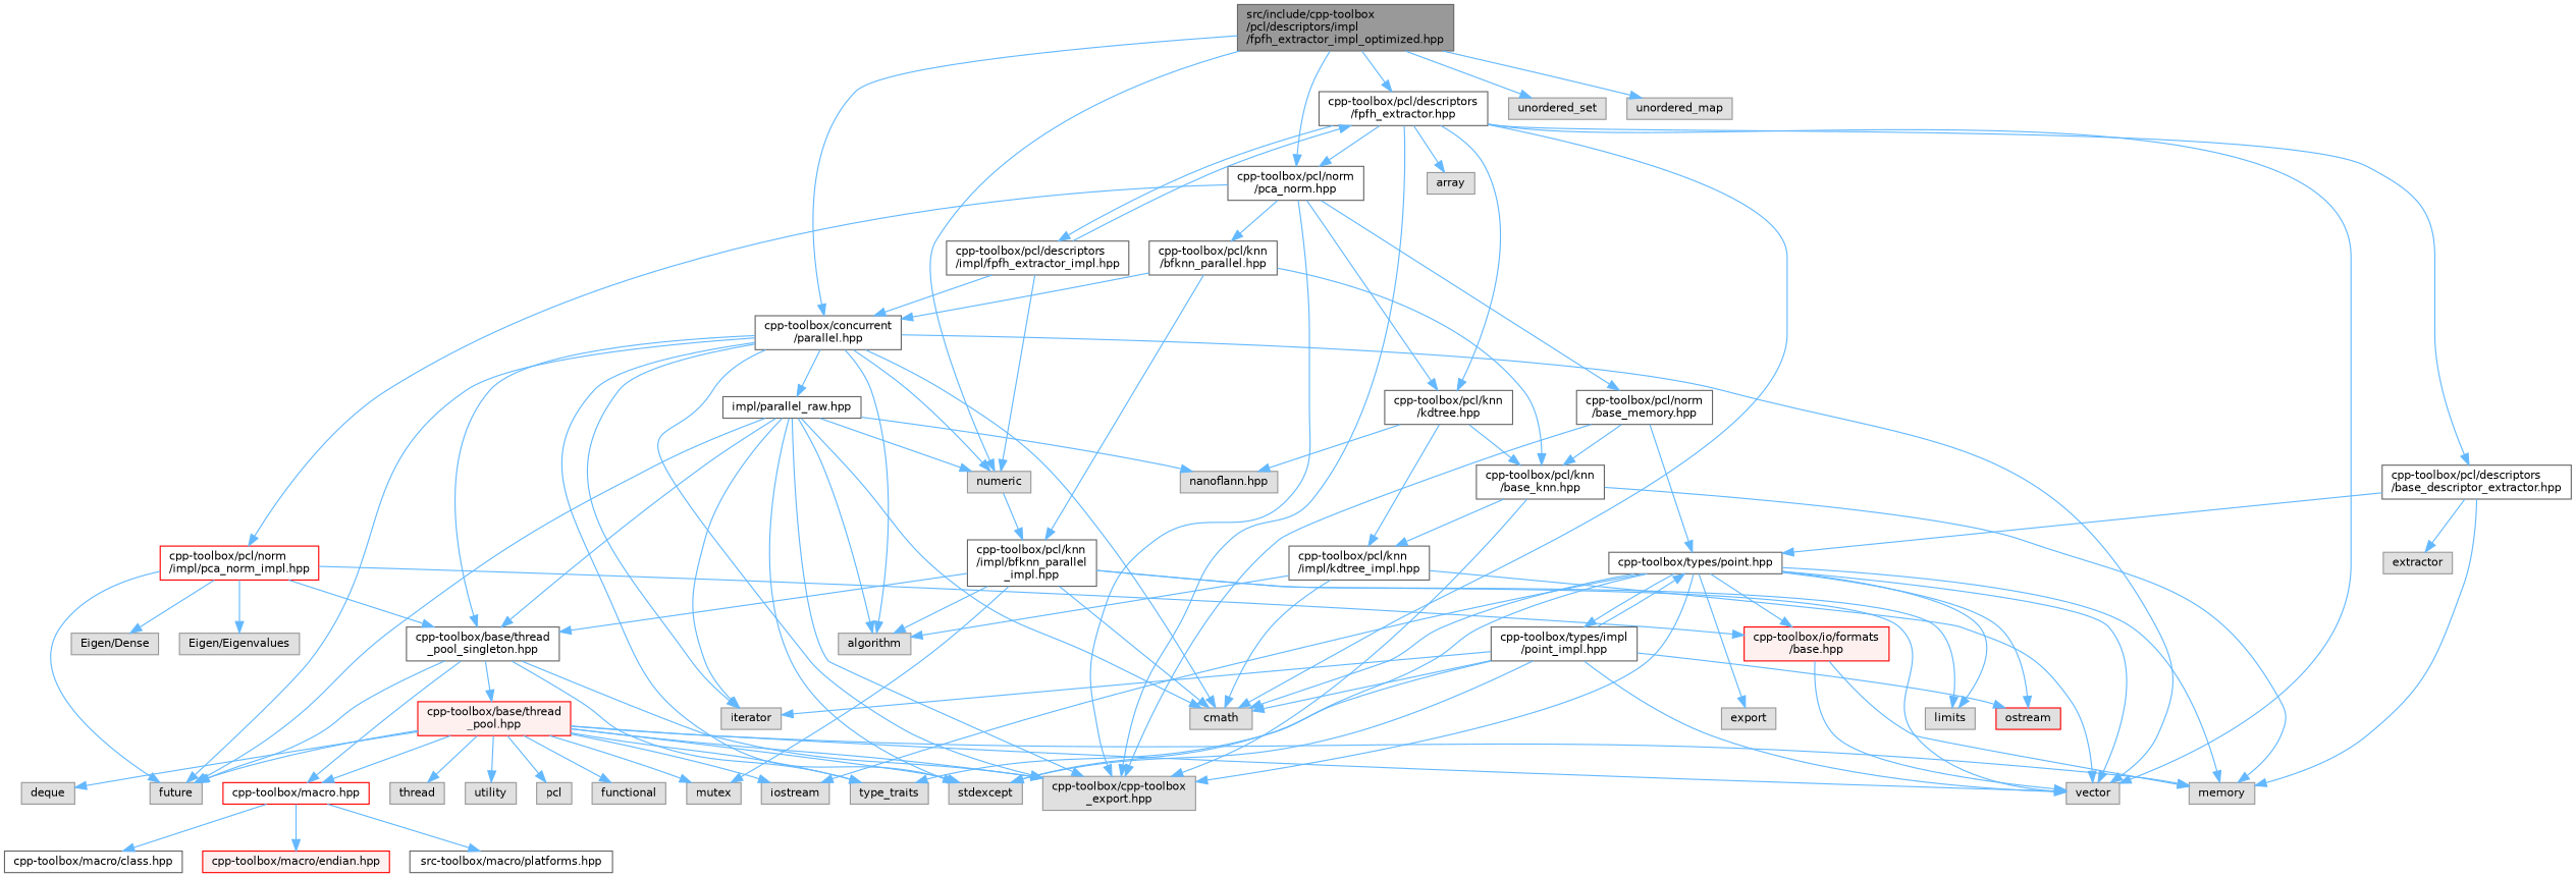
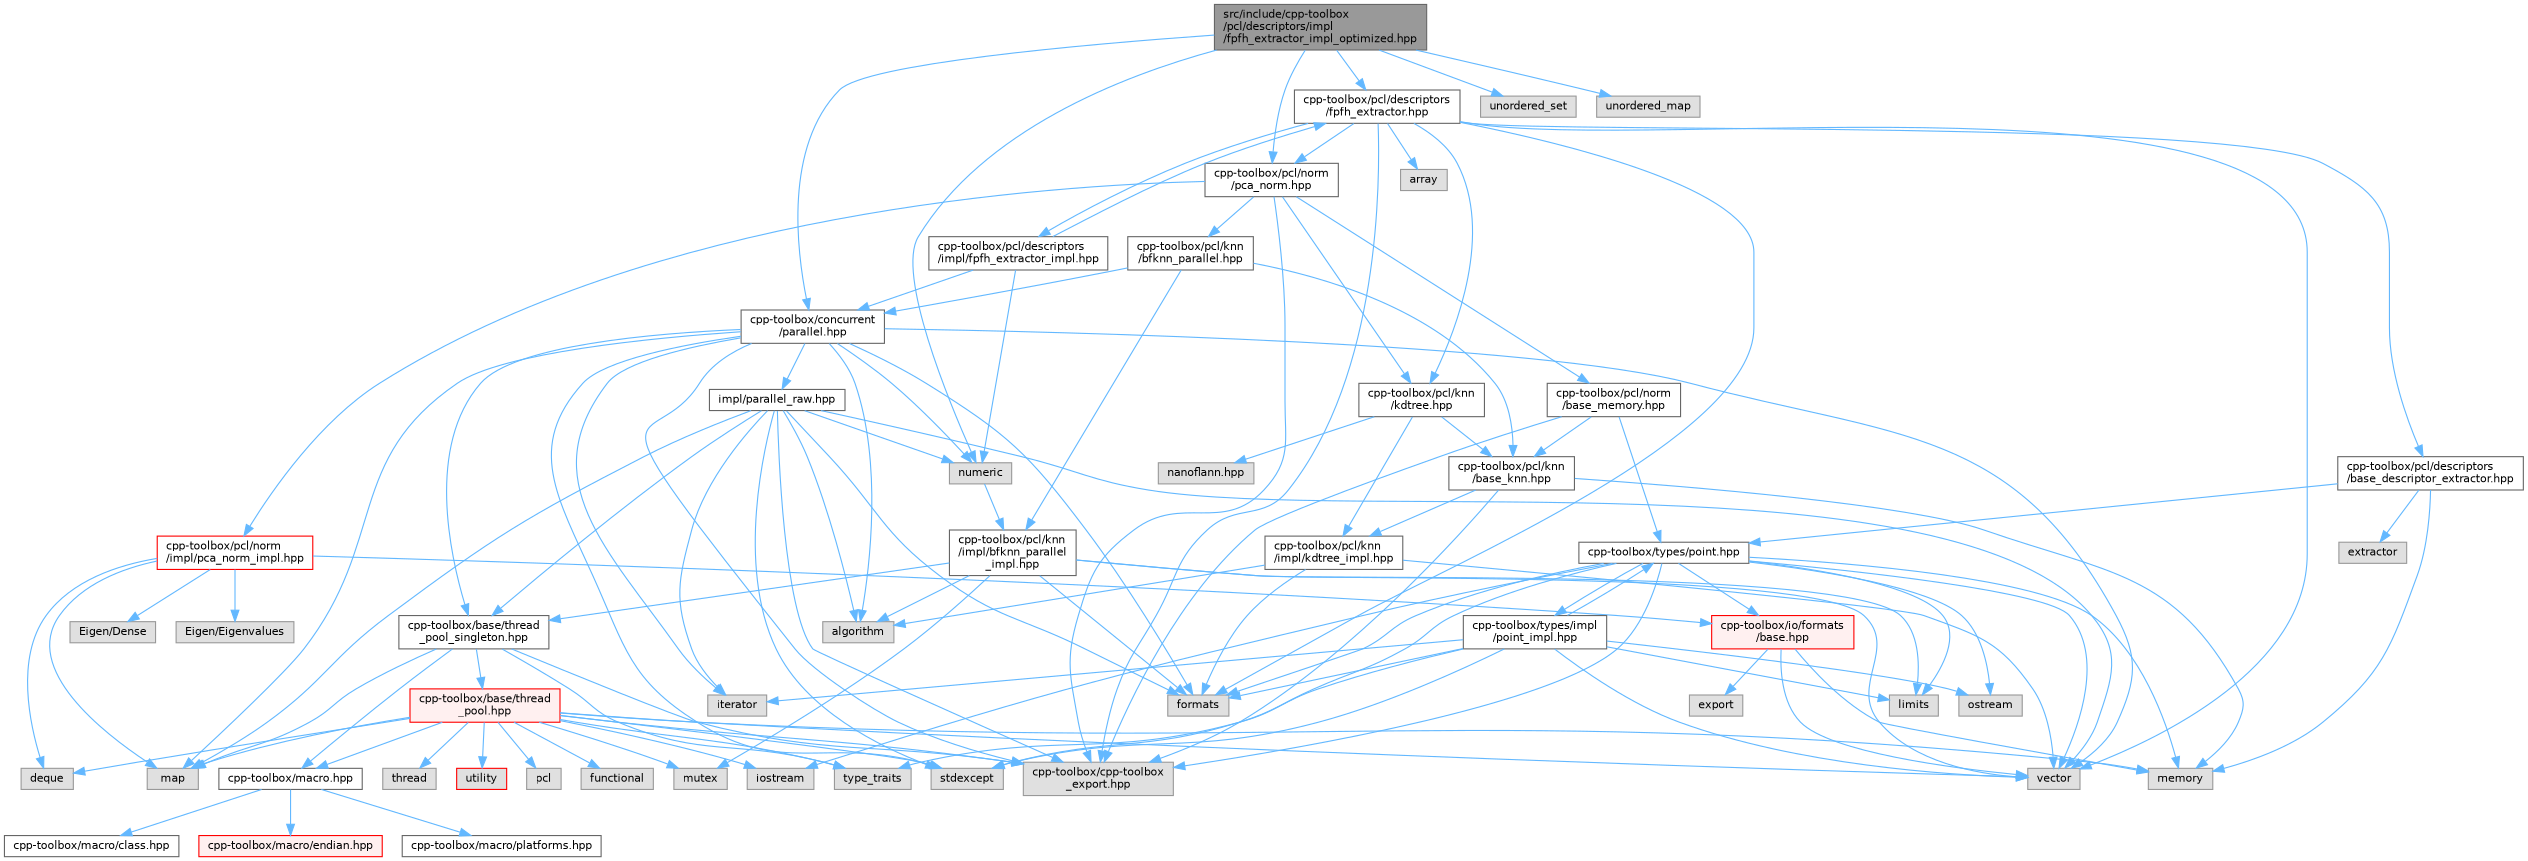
  digraph {
    node [color=grey60 fillcolor="#E0E0E0" fontname=Helvetica fontsize=10 shape=box style=filled]
    edge [color=steelblue1 fontname=Helvetica fontsize=10 labelfontname=Helvetica labelfontsize=10 style=solid]
    n1 [color=gray40 fillcolor=grey60 fontcolor=black height=0.2 label="src/include/cpp-toolbox\l/pcl/descriptors/impl\l/fpfh_extractor_impl_optimized.hpp" width=0.4]
    n2 [color=grey40 fillcolor=white height=0.2 label="cpp-toolbox/pcl/descriptors\l/fpfh_extractor.hpp" width=0.4]
    n3 [color=grey40 fillcolor=white height=0.2 label="cpp-toolbox/pcl/norm\l/pca_norm.hpp" width=0.4]
    n4 [color=grey40 fillcolor=white height=0.2 label="cpp-toolbox/concurrent\l/parallel.hpp" width=0.4]
    n5 [height=0.2 label=numeric width=0.4]
    n6 [height=0.2 label=unordered_set width=0.4]
    n7 [height=0.2 label=unordered_map width=0.4]
    n8 [height=0.2 label=array width=0.4]
-   n9 [height=0.2 label=cmath width=0.4]
+   n9 [height=0.2 label=formats width=0.4]
    n10 [height=0.2 label=vector width=0.4]
    n11 [height=0.2 label="cpp-toolbox/cpp-toolbox\l_export.hpp" width=0.4]
    n12 [color=grey40 fillcolor=white height=0.2 label="cpp-toolbox/pcl/descriptors\l/base_descriptor_extractor.hpp" width=0.4]
    n13 [color=grey40 fillcolor=white height=0.2 label="cpp-toolbox/pcl/knn\l/kdtree.hpp" width=0.4]
    n14 [color=grey40 fillcolor=white height=0.2 label="cpp-toolbox/pcl/descriptors\l/impl/fpfh_extractor_impl.hpp" width=0.4]
    n15 [color=grey40 fillcolor=white height=0.2 label="cpp-toolbox/pcl/knn\l/bfknn_parallel.hpp" width=0.4]
    n16 [color=grey40 fillcolor=white height=0.2 label="cpp-toolbox/pcl/norm\l/base_memory.hpp" width=0.4]
    n17 [color=red fillcolor=white height=0.2 label="cpp-toolbox/pcl/norm\l/impl/pca_norm_impl.hpp" width=0.4]
    n18 [height=0.2 label=stdexcept width=0.4]
    n19 [height=0.2 label=iterator width=0.4]
    n20 [height=0.2 label=algorithm width=0.4]
-   n21 [height=0.2 label=future width=0.4]
+   n21 [height=0.2 label=map width=0.4]
    n22 [color=grey40 fillcolor=white height=0.2 label="cpp-toolbox/base/thread\l_pool_singleton.hpp" width=0.4]
    n23 [color=grey40 fillcolor=white height=0.2 label="impl/parallel_raw.hpp" width=0.4]
    n24 [color=grey40 fillcolor=white height=0.2 label="cpp-toolbox/pcl/knn\l/impl/bfknn_parallel\l_impl.hpp" width=0.4]
    n25 [height=0.2 label=extractor width=0.4]
    n26 [height=0.2 label=memory width=0.4]
    n27 [color=grey40 fillcolor=white height=0.2 label="cpp-toolbox/types/point.hpp" width=0.4]
    n28 [color=grey40 fillcolor=white height=0.2 label="cpp-toolbox/pcl/knn\l/base_knn.hpp" width=0.4]
    n29 [height=0.2 label="nanoflann.hpp" width=0.4]
    n30 [color=grey40 fillcolor=white height=0.2 label="cpp-toolbox/pcl/knn\l/impl/kdtree_impl.hpp" width=0.4]
    n31 [height=0.2 label=iostream width=0.4]
    n32 [height=0.2 label=limits width=0.4]
-   n33 [color=red height=0.2 label=ostream width=0.4]
+   n33 [height=0.2 label=ostream width=0.4]
    n34 [height=0.2 label=export width=0.4]
    n35 [color=red fillcolor="#FFF0F0" height=0.2 label="cpp-toolbox/io/formats\l/base.hpp" width=0.4]
    n36 [color=grey40 fillcolor=white height=0.2 label="cpp-toolbox/types/impl\l/point_impl.hpp" width=0.4]
    n37 [height=0.2 label=type_traits width=0.4]
    n38 [height=0.2 label="Eigen/Dense" width=0.4]
    n39 [height=0.2 label="Eigen/Eigenvalues" width=0.4]
    n40 [height=0.2 label=mutex width=0.4]
-   n41 [color=red fillcolor=white height=0.2 label="cpp-toolbox/macro.hpp" width=0.4]
+   n41 [color=grey40 fillcolor=white height=0.2 label="cpp-toolbox/macro.hpp" width=0.4]
    n42 [color=red fillcolor="#FFF0F0" height=0.2 label="cpp-toolbox/base/thread\l_pool.hpp" width=0.4]
    n43 [color=grey40 fillcolor=white height=0.2 label="cpp-toolbox/macro/class.hpp" width=0.4]
    n44 [color=red fillcolor="#FFF0F0" height=0.2 label="cpp-toolbox/macro/endian.hpp" width=0.4]
-   n45 [color=grey40 fillcolor=white height=0.2 label="src-toolbox/macro/platforms.hpp" width=0.4]
+   n45 [color=grey40 fillcolor=white height=0.2 label="cpp-toolbox/macro/platforms.hpp" width=0.4]
    n46 [height=0.2 label=pcl width=0.4]
    n47 [height=0.2 label=deque width=0.4]
    n48 [height=0.2 label=functional width=0.4]
    n49 [height=0.2 label=thread width=0.4]
-   n50 [height=0.2 label=utility width=0.4]
+   n50 [color=red height=0.2 label=utility width=0.4]
    n1 -> n2
    n1 -> n3
    n1 -> n4
    n1 -> n5
    n1 -> n6
    n1 -> n7
    n2 -> n3
    n2 -> n8
    n2 -> n9
    n2 -> n10
    n2 -> n11
    n2 -> n12
    n2 -> n13
    n2 -> n14
    n3 -> n11
    n3 -> n13
    n3 -> n15
    n3 -> n16
    n3 -> n17
    n4 -> n5
    n4 -> n9
    n4 -> n10
    n4 -> n11
    n4 -> n18
    n4 -> n19
    n4 -> n20
    n4 -> n21
    n4 -> n22
    n4 -> n23
    n5 -> n24
    n12 -> n25
    n12 -> n26
    n12 -> n27
    n13 -> n28
    n13 -> n29
    n13 -> n30
    n14 -> n2
    n14 -> n4
    n14 -> n5
    n15 -> n4
    n15 -> n24
    n15 -> n28
    n16 -> n11
    n16 -> n27
    n16 -> n28
    n17 -> n21
-   n17 -> n22
+   n17 -> n47
    n17 -> n35
    n17 -> n38
    n17 -> n39
    n22 -> n11
    n22 -> n21
    n22 -> n37
    n22 -> n41
    n22 -> n42
    n23 -> n5
    n23 -> n9
-   n23 -> n29
+   n23 -> n10
    n23 -> n11
    n23 -> n18
    n23 -> n19
    n23 -> n20
    n23 -> n21
    n23 -> n22
    n24 -> n9
    n24 -> n10
    n24 -> n20
    n24 -> n22
    n24 -> n32
    n24 -> n40
    n27 -> n9
    n27 -> n10
    n27 -> n11
    n27 -> n18
    n27 -> n26
    n27 -> n31
    n27 -> n32
    n27 -> n33
-   n27 -> n34
+   n35 -> n34
    n27 -> n35
    n27 -> n36
    n28 -> n11
    n28 -> n26
    n28 -> n30
    n30 -> n9
    n30 -> n10
    n30 -> n20
    n35 -> n10
    n35 -> n26
    n36 -> n9
    n36 -> n10
    n36 -> n18
    n36 -> n19
    n36 -> n27
+   n36 -> n32
    n36 -> n33
    n36 -> n37
    n41 -> n43
    n41 -> n44
    n41 -> n45
    n42 -> n10
    n42 -> n11
    n42 -> n18
    n42 -> n21
    n42 -> n26
    n42 -> n31
    n42 -> n37
    n42 -> n40
    n42 -> n41
    n42 -> n46
    n42 -> n47
    n42 -> n48
    n42 -> n49
    n42 -> n50
  }
